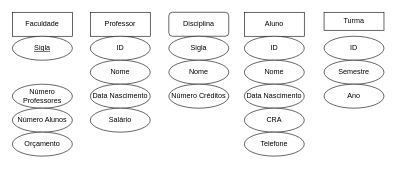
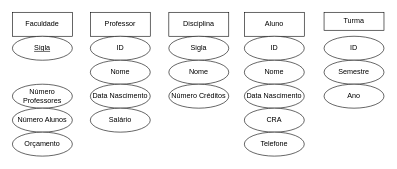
  <mxCell id="0" />
  <mxCell id="1" parent="0" />
  <mxCell id="2" value="Faculdade" style="whiteSpace=wrap;html=1;align=center;" vertex="1" parent="1"><mxGeometry x="20" y="20" width="100" height="40" as="geometry" /></mxCell>
  <mxCell id="3" value="Sigla" style="ellipse;whiteSpace=wrap;html=1;align=center;fontStyle=4" vertex="1" parent="1"><mxGeometry x="20" y="60" width="100" height="40" as="geometry" /></mxCell>
  <mxCell id="4" value="Número Professores" style="ellipse;whiteSpace=wrap;html=1;align=center;" vertex="1" parent="1"><mxGeometry x="20" y="140" width="100" height="40" as="geometry" /></mxCell>
  <mxCell id="5" value="Número Alunos" style="ellipse;whiteSpace=wrap;html=1;align=center;" vertex="1" parent="1"><mxGeometry x="20" y="180" width="100" height="40" as="geometry" /></mxCell>
  <mxCell id="6" value="Orçamento" style="ellipse;whiteSpace=wrap;html=1;align=center;" vertex="1" parent="1"><mxGeometry x="20" y="220" width="100" height="40" as="geometry" /></mxCell>
- <mxCell id="7" value="Disciplina" style="whiteSpace=wrap;html=1;align=center;rounded=1;" vertex="1" parent="1"><mxGeometry x="281" y="20" width="100" height="40" as="geometry" /></mxCell>
+ <mxCell id="7" value="Disciplina" style="whiteSpace=wrap;html=1;align=center;" vertex="1" parent="1"><mxGeometry x="281" y="20" width="100" height="40" as="geometry" /></mxCell>
  <mxCell id="8" value="Sigla" style="ellipse;whiteSpace=wrap;html=1;align=center;" vertex="1" parent="1"><mxGeometry x="281" y="60" width="100" height="40" as="geometry" /></mxCell>
  <mxCell id="9" value="Nome" style="ellipse;whiteSpace=wrap;html=1;align=center;" vertex="1" parent="1"><mxGeometry x="281" y="100" width="100" height="40" as="geometry" /></mxCell>
  <mxCell id="10" value="Número Créditos" style="ellipse;whiteSpace=wrap;html=1;align=center;" vertex="1" parent="1"><mxGeometry x="281" y="140" width="100" height="40" as="geometry" /></mxCell>
  <mxCell id="11" value="Professor" style="whiteSpace=wrap;html=1;align=center;" vertex="1" parent="1"><mxGeometry x="150" y="20" width="100" height="40" as="geometry" /></mxCell>
  <mxCell id="12" value="ID" style="ellipse;whiteSpace=wrap;html=1;align=center;" vertex="1" parent="1"><mxGeometry x="150" y="60" width="100" height="40" as="geometry" /></mxCell>
  <mxCell id="13" value="Nome" style="ellipse;whiteSpace=wrap;html=1;align=center;" vertex="1" parent="1"><mxGeometry x="150" y="100" width="100" height="40" as="geometry" /></mxCell>
  <mxCell id="14" value="Data Nascimento" style="ellipse;whiteSpace=wrap;html=1;align=center;" vertex="1" parent="1"><mxGeometry x="150" y="140" width="100" height="40" as="geometry" /></mxCell>
  <mxCell id="15" value="Salário" style="ellipse;whiteSpace=wrap;html=1;align=center;" vertex="1" parent="1"><mxGeometry x="150" y="180" width="100" height="40" as="geometry" /></mxCell>
  <mxCell id="16" value="Aluno" style="whiteSpace=wrap;html=1;align=center;" vertex="1" parent="1"><mxGeometry x="407" y="20" width="100" height="40" as="geometry" /></mxCell>
  <mxCell id="17" value="ID" style="ellipse;whiteSpace=wrap;html=1;align=center;" vertex="1" parent="1"><mxGeometry x="407" y="60" width="100" height="40" as="geometry" /></mxCell>
  <mxCell id="18" value="Nome" style="ellipse;whiteSpace=wrap;html=1;align=center;" vertex="1" parent="1"><mxGeometry x="407" y="100" width="100" height="40" as="geometry" /></mxCell>
  <mxCell id="19" value="Data Nascimento" style="ellipse;whiteSpace=wrap;html=1;align=center;" vertex="1" parent="1"><mxGeometry x="407" y="140" width="100" height="40" as="geometry" /></mxCell>
  <mxCell id="20" value="CRA" style="ellipse;whiteSpace=wrap;html=1;align=center;" vertex="1" parent="1"><mxGeometry x="407" y="180" width="100" height="40" as="geometry" /></mxCell>
  <mxCell id="21" value="Telefone" style="ellipse;whiteSpace=wrap;html=1;align=center;" vertex="1" parent="1"><mxGeometry x="407" y="220" width="100" height="40" as="geometry" /></mxCell>
  <mxCell id="22" value="Turma" style="whiteSpace=wrap;html=1;align=center;" vertex="1" parent="1"><mxGeometry x="540" y="20" width="100" height="30" as="geometry" /></mxCell>
  <mxCell id="23" value="ID" style="ellipse;whiteSpace=wrap;html=1;align=center;" vertex="1" parent="1"><mxGeometry x="540" y="60" width="100" height="40" as="geometry" /></mxCell>
  <mxCell id="24" value="Semestre" style="ellipse;whiteSpace=wrap;html=1;align=center;" vertex="1" parent="1"><mxGeometry x="540" y="100" width="100" height="40" as="geometry" /></mxCell>
  <mxCell id="25" value="Ano" style="ellipse;whiteSpace=wrap;html=1;align=center;" vertex="1" parent="1"><mxGeometry x="540" y="140" width="100" height="40" as="geometry" /></mxCell>
